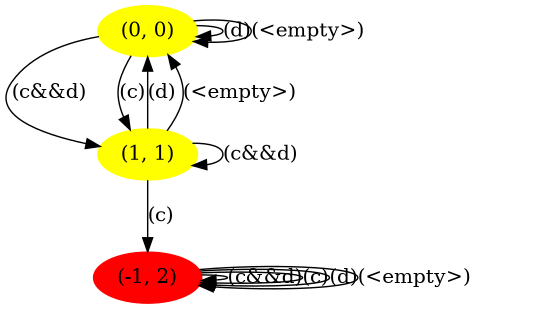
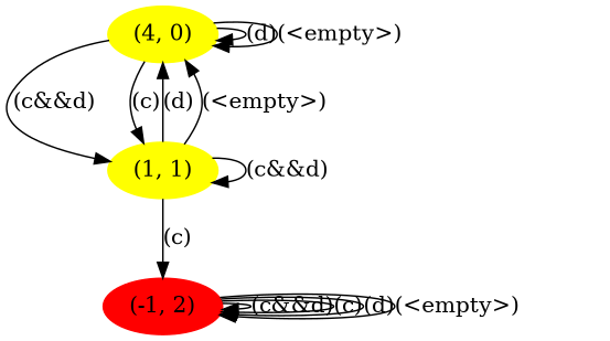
  digraph {
    node [color=yellow style=filled]
-   n1 [label="(0, 0)"]
+   n1 [label="(4, 0)"]
    n2 [label="(1, 1)"]
    n3 [color=red label="(-1, 2)"]
    n1 -> n1 [label="(d)"]
    n1 -> n1 [label="(<empty>)"]
    n1 -> n2 [label="(c&&d)"]
    n1 -> n2 [label="(c)"]
    n2 -> n1 [label="(d)"]
    n2 -> n1 [label="(<empty>)"]
    n2 -> n2 [label="(c&&d)"]
    n2 -> n3 [label="(c)"]
    n3 -> n3 [label="(c&&d)"]
    n3 -> n3 [label="(c)"]
    n3 -> n3 [label="(d)"]
    n3 -> n3 [label="(<empty>)"]
  }
